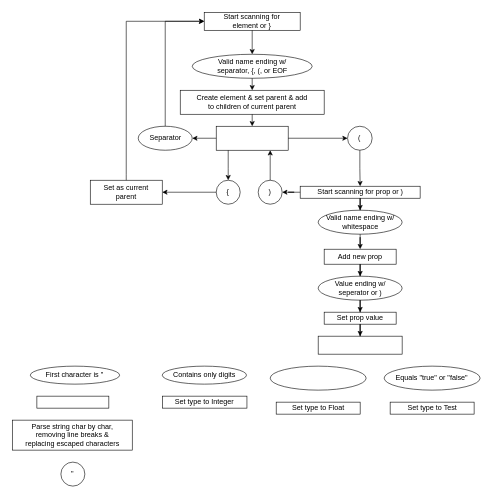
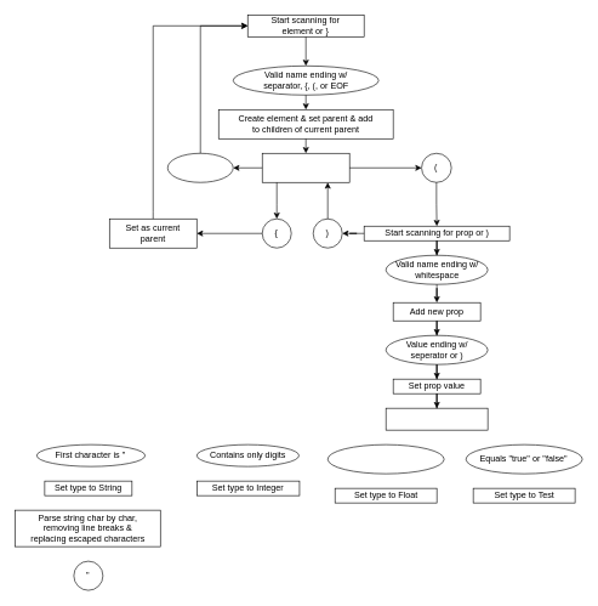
  <mxCell id="0" />
  <mxCell id="1" parent="0" />
  <mxCell id="2" value="" style="group" parent="1" vertex="1" connectable="0"><mxGeometry x="320" y="90" width="200" height="40" as="geometry" /></mxCell>
  <mxCell id="3" value="" style="ellipse;whiteSpace=wrap;html=1;" parent="2" vertex="1"><mxGeometry width="200.0" height="40" as="geometry" /></mxCell>
  <mxCell id="4" value="Valid name ending w/ separator, {, (, or EOF" style="text;html=1;strokeColor=none;fillColor=none;align=center;verticalAlign=middle;whiteSpace=wrap;rounded=0;connectable=0;allowArrows=0;" parent="2" vertex="1"><mxGeometry x="16.667" y="5" width="166.667" height="30" as="geometry" /></mxCell>
  <mxCell id="5" value="" style="group" parent="1" vertex="1" connectable="0"><mxGeometry x="300" y="150" width="240" height="40" as="geometry" /></mxCell>
  <mxCell id="6" value="" style="rounded=0;whiteSpace=wrap;html=1;" parent="5" vertex="1"><mxGeometry width="240" height="40" as="geometry" /></mxCell>
  <mxCell id="7" value="Create element &amp;amp; set parent &amp;amp; add to children of current parent" style="text;html=1;strokeColor=none;fillColor=none;align=center;verticalAlign=middle;whiteSpace=wrap;rounded=0;connectable=0;allowArrows=0;" parent="5" vertex="1"><mxGeometry x="20.0" y="5" width="200.0" height="30" as="geometry" /></mxCell>
  <mxCell id="8" style="edgeStyle=orthogonalEdgeStyle;rounded=0;orthogonalLoop=1;jettySize=auto;html=1;exitX=0.5;exitY=1;exitDx=0;exitDy=0;entryX=0.5;entryY=0;entryDx=0;entryDy=0;" parent="1" source="3" target="6" edge="1"><mxGeometry relative="1" as="geometry" /></mxCell>
  <mxCell id="9" value="" style="group" parent="1" vertex="1" connectable="0"><mxGeometry x="230" y="210" width="90" height="40" as="geometry" /></mxCell>
  <mxCell id="10" value="" style="ellipse;whiteSpace=wrap;html=1;" parent="9" vertex="1"><mxGeometry width="90" height="40" as="geometry" /></mxCell>
- <mxCell id="11" value="Separator" style="text;html=1;strokeColor=none;fillColor=none;align=center;verticalAlign=middle;whiteSpace=wrap;rounded=0;connectable=0;allowArrows=0;" parent="9" vertex="1"><mxGeometry x="7.5" y="5" width="75" height="30" as="geometry" /></mxCell>
  <mxCell id="12" value="" style="group" parent="1" vertex="1" connectable="0"><mxGeometry x="579" y="210" width="41" height="40" as="geometry" /></mxCell>
  <mxCell id="13" value="" style="ellipse;whiteSpace=wrap;html=1;" parent="12" vertex="1"><mxGeometry width="41" height="40" as="geometry" /></mxCell>
  <mxCell id="14" value="(" style="text;html=1;strokeColor=none;fillColor=none;align=center;verticalAlign=middle;whiteSpace=wrap;rounded=0;connectable=0;allowArrows=0;" parent="12" vertex="1"><mxGeometry x="3.417" y="5" width="34.167" height="30" as="geometry" /></mxCell>
  <mxCell id="15" value="" style="group" parent="1" vertex="1" connectable="0"><mxGeometry x="360" y="300" width="40" height="40" as="geometry" /></mxCell>
  <mxCell id="16" value="" style="ellipse;whiteSpace=wrap;html=1;" parent="15" vertex="1"><mxGeometry width="40" height="40" as="geometry" /></mxCell>
  <mxCell id="17" value="{" style="text;html=1;strokeColor=none;fillColor=none;align=center;verticalAlign=middle;whiteSpace=wrap;rounded=0;connectable=0;allowArrows=0;" parent="15" vertex="1"><mxGeometry x="3.333" y="5" width="33.333" height="30" as="geometry" /></mxCell>
  <mxCell id="18" value="" style="group" parent="1" vertex="1" connectable="0"><mxGeometry x="150" y="300" width="120" height="40" as="geometry" /></mxCell>
  <mxCell id="19" value="" style="rounded=0;whiteSpace=wrap;html=1;" parent="18" vertex="1"><mxGeometry width="120" height="40" as="geometry" /></mxCell>
  <mxCell id="20" value="Set as current parent" style="text;html=1;strokeColor=none;fillColor=none;align=center;verticalAlign=middle;whiteSpace=wrap;rounded=0;connectable=0;allowArrows=0;" parent="18" vertex="1"><mxGeometry x="10" y="5" width="100" height="30" as="geometry" /></mxCell>
  <mxCell id="21" value="" style="group" parent="1" vertex="1" connectable="0"><mxGeometry x="340" y="20" width="160" height="30" as="geometry" /></mxCell>
  <mxCell id="22" value="" style="rounded=0;whiteSpace=wrap;html=1;" parent="21" vertex="1"><mxGeometry width="160" height="30" as="geometry" /></mxCell>
  <mxCell id="23" value="Start scanning for element or }" style="text;html=1;strokeColor=none;fillColor=none;align=center;verticalAlign=middle;whiteSpace=wrap;rounded=0;connectable=0;allowArrows=0;" parent="21" vertex="1"><mxGeometry x="13.333" y="3.75" width="133.333" height="22.5" as="geometry" /></mxCell>
  <mxCell id="24" style="edgeStyle=orthogonalEdgeStyle;rounded=0;orthogonalLoop=1;jettySize=auto;html=1;entryX=0.5;entryY=0;entryDx=0;entryDy=0;" parent="1" source="22" target="3" edge="1"><mxGeometry relative="1" as="geometry" /></mxCell>
  <mxCell id="25" style="edgeStyle=orthogonalEdgeStyle;rounded=0;orthogonalLoop=1;jettySize=auto;html=1;entryX=0;entryY=0.5;entryDx=0;entryDy=0;" parent="1" source="10" target="22" edge="1"><mxGeometry relative="1" as="geometry"><Array as="points"><mxPoint x="275" y="35" /></Array></mxGeometry></mxCell>
  <mxCell id="26" style="edgeStyle=orthogonalEdgeStyle;rounded=0;orthogonalLoop=1;jettySize=auto;html=1;entryX=1;entryY=0.5;entryDx=0;entryDy=0;" parent="1" source="16" target="19" edge="1"><mxGeometry relative="1" as="geometry" /></mxCell>
  <mxCell id="27" style="edgeStyle=orthogonalEdgeStyle;rounded=0;orthogonalLoop=1;jettySize=auto;html=1;entryX=0;entryY=0.5;entryDx=0;entryDy=0;" parent="1" source="19" target="22" edge="1"><mxGeometry relative="1" as="geometry"><Array as="points"><mxPoint x="210" y="290" /><mxPoint x="210" y="35" /></Array></mxGeometry></mxCell>
  <mxCell id="28" value="" style="group" parent="1" vertex="1" connectable="0"><mxGeometry x="530" y="350" width="140" height="40" as="geometry" /></mxCell>
  <mxCell id="29" value="" style="ellipse;whiteSpace=wrap;html=1;" parent="28" vertex="1"><mxGeometry width="140" height="40" as="geometry" /></mxCell>
  <mxCell id="30" value="Valid name ending w/ whitespace" style="text;html=1;strokeColor=none;fillColor=none;align=center;verticalAlign=middle;whiteSpace=wrap;rounded=0;connectable=0;allowArrows=0;" parent="28" vertex="1"><mxGeometry x="11.667" y="5" width="116.667" height="30" as="geometry" /></mxCell>
  <mxCell id="31" value="" style="group" parent="1" vertex="1" connectable="0"><mxGeometry x="540" y="415" width="120" height="25" as="geometry" /></mxCell>
  <mxCell id="32" value="" style="rounded=0;whiteSpace=wrap;html=1;" parent="31" vertex="1"><mxGeometry width="120" height="25" as="geometry" /></mxCell>
  <mxCell id="33" value="Add new prop" style="text;html=1;strokeColor=none;fillColor=none;align=center;verticalAlign=middle;whiteSpace=wrap;rounded=0;connectable=0;allowArrows=0;" parent="31" vertex="1"><mxGeometry x="10" y="3.125" width="100" height="18.75" as="geometry" /></mxCell>
  <mxCell id="34" value="" style="edgeStyle=orthogonalEdgeStyle;rounded=0;orthogonalLoop=1;jettySize=auto;html=1;" parent="1" source="29" target="32" edge="1"><mxGeometry relative="1" as="geometry" /></mxCell>
  <mxCell id="35" value="" style="group" parent="1" vertex="1" connectable="0"><mxGeometry x="530" y="460" width="140" height="40" as="geometry" /></mxCell>
  <mxCell id="36" value="" style="ellipse;whiteSpace=wrap;html=1;" parent="35" vertex="1"><mxGeometry width="140" height="40" as="geometry" /></mxCell>
  <mxCell id="37" value="Value ending w/ seperator or )" style="text;html=1;strokeColor=none;fillColor=none;align=center;verticalAlign=middle;whiteSpace=wrap;rounded=0;connectable=0;allowArrows=0;" parent="35" vertex="1"><mxGeometry x="11.667" y="5" width="116.667" height="30" as="geometry" /></mxCell>
  <mxCell id="38" value="" style="edgeStyle=orthogonalEdgeStyle;rounded=0;orthogonalLoop=1;jettySize=auto;html=1;" parent="1" source="32" target="36" edge="1"><mxGeometry relative="1" as="geometry" /></mxCell>
  <mxCell id="39" value="" style="group" parent="1" vertex="1" connectable="0"><mxGeometry x="540" y="520" width="120" height="20" as="geometry" /></mxCell>
  <mxCell id="40" value="" style="rounded=0;whiteSpace=wrap;html=1;" parent="39" vertex="1"><mxGeometry width="120" height="20" as="geometry" /></mxCell>
  <mxCell id="41" value="Set prop value" style="text;html=1;strokeColor=none;fillColor=none;align=center;verticalAlign=middle;whiteSpace=wrap;rounded=0;connectable=0;allowArrows=0;" parent="39" vertex="1"><mxGeometry x="10" y="2.5" width="100" height="15" as="geometry" /></mxCell>
  <mxCell id="42" value="" style="edgeStyle=orthogonalEdgeStyle;rounded=0;orthogonalLoop=1;jettySize=auto;html=1;" parent="1" source="36" target="40" edge="1"><mxGeometry relative="1" as="geometry" /></mxCell>
  <mxCell id="43" value="" style="group" parent="1" vertex="1" connectable="0"><mxGeometry x="50" y="610" width="149" height="30" as="geometry" /></mxCell>
  <mxCell id="44" value="" style="ellipse;whiteSpace=wrap;html=1;" parent="43" vertex="1"><mxGeometry width="149" height="30" as="geometry" /></mxCell>
  <mxCell id="45" value="First character is &quot;" style="text;html=1;strokeColor=none;fillColor=none;align=center;verticalAlign=middle;whiteSpace=wrap;rounded=0;connectable=0;allowArrows=0;" parent="43" vertex="1"><mxGeometry x="12.417" y="3.75" width="124.167" height="22.5" as="geometry" /></mxCell>
  <mxCell id="46" value="" style="group" parent="1" vertex="1" connectable="0"><mxGeometry x="61" y="660" width="120" height="20" as="geometry" /></mxCell>
  <mxCell id="47" value="" style="rounded=0;whiteSpace=wrap;html=1;" parent="46" vertex="1"><mxGeometry width="120" height="20" as="geometry" /></mxCell>
+ <mxCell id="48" value="Set type to String" style="text;html=1;strokeColor=none;fillColor=none;align=center;verticalAlign=middle;whiteSpace=wrap;rounded=0;connectable=0;allowArrows=0;" parent="46" vertex="1"><mxGeometry x="10" y="2.5" width="100" height="15" as="geometry" /></mxCell>
  <mxCell id="49" value="" style="group" parent="1" vertex="1" connectable="0"><mxGeometry y="700" width="200" height="50" as="geometry" x="20" /></mxCell>
  <mxCell id="50" value="" style="rounded=0;whiteSpace=wrap;html=1;" parent="49" vertex="1"><mxGeometry width="200" height="50" as="geometry" /></mxCell>
  <mxCell id="51" value="Parse string char by char, removing line breaks &amp;amp; replacing escaped characters" style="text;html=1;strokeColor=none;fillColor=none;align=center;verticalAlign=middle;whiteSpace=wrap;rounded=0;connectable=0;allowArrows=0;" parent="49" vertex="1"><mxGeometry x="16.667" y="6.25" width="166.667" height="37.5" as="geometry" /></mxCell>
  <mxCell id="52" value="" style="group" parent="1" vertex="1" connectable="0"><mxGeometry x="101" y="770" width="40" height="40" as="geometry" /></mxCell>
  <mxCell id="53" value="" style="ellipse;whiteSpace=wrap;html=1;" parent="52" vertex="1"><mxGeometry width="40" height="40" as="geometry" /></mxCell>
  <mxCell id="54" value="&quot;" style="text;html=1;strokeColor=none;fillColor=none;align=center;verticalAlign=middle;whiteSpace=wrap;rounded=0;connectable=0;allowArrows=0;" parent="52" vertex="1"><mxGeometry x="3.333" y="5" width="33.333" height="30" as="geometry" /></mxCell>
  <mxCell id="55" value="" style="group" parent="1" vertex="1" connectable="0"><mxGeometry x="500" y="310" width="200" height="20" as="geometry" /></mxCell>
  <mxCell id="56" value="" style="rounded=0;whiteSpace=wrap;html=1;" parent="55" vertex="1"><mxGeometry width="200.0" height="20" as="geometry" /></mxCell>
  <mxCell id="57" value="Start scanning for prop or ) " style="text;html=1;strokeColor=none;fillColor=none;align=center;verticalAlign=middle;whiteSpace=wrap;rounded=0;connectable=0;allowArrows=0;" parent="55" vertex="1"><mxGeometry x="16.667" y="2.5" width="166.667" height="15" as="geometry" /></mxCell>
  <mxCell id="58" value="" style="group" parent="1" vertex="1" connectable="0"><mxGeometry x="430" y="300" width="40" height="40" as="geometry" /></mxCell>
  <mxCell id="59" value="" style="ellipse;whiteSpace=wrap;html=1;" parent="58" vertex="1"><mxGeometry width="40" height="40" as="geometry" /></mxCell>
  <mxCell id="60" value=")" style="text;html=1;strokeColor=none;fillColor=none;align=center;verticalAlign=middle;whiteSpace=wrap;rounded=0;connectable=0;allowArrows=0;" parent="58" vertex="1"><mxGeometry x="3.333" y="5" width="33.333" height="30" as="geometry" /></mxCell>
  <mxCell id="61" value="" style="group" parent="1" vertex="1" connectable="0"><mxGeometry x="360" y="210" width="120" height="40" as="geometry" /></mxCell>
  <mxCell id="62" value="" style="rounded=0;whiteSpace=wrap;html=1;" parent="61" vertex="1"><mxGeometry width="120" height="40" as="geometry" /></mxCell>
  <mxCell id="63" style="edgeStyle=orthogonalEdgeStyle;rounded=0;orthogonalLoop=1;jettySize=auto;html=1;entryX=0;entryY=0.5;entryDx=0;entryDy=0;" parent="1" source="62" target="13" edge="1"><mxGeometry relative="1" as="geometry" /></mxCell>
  <mxCell id="64" style="edgeStyle=orthogonalEdgeStyle;rounded=0;orthogonalLoop=1;jettySize=auto;html=1;entryX=1;entryY=0.5;entryDx=0;entryDy=0;" parent="1" source="62" target="10" edge="1"><mxGeometry relative="1" as="geometry" /></mxCell>
  <mxCell id="65" style="edgeStyle=orthogonalEdgeStyle;rounded=0;orthogonalLoop=1;jettySize=auto;html=1;entryX=0.5;entryY=0;entryDx=0;entryDy=0;" parent="1" source="62" target="16" edge="1"><mxGeometry relative="1" as="geometry"><Array as="points"><mxPoint x="380" y="280" /><mxPoint x="380" y="280" /></Array></mxGeometry></mxCell>
  <mxCell id="66" style="edgeStyle=orthogonalEdgeStyle;rounded=0;orthogonalLoop=1;jettySize=auto;html=1;exitX=0.5;exitY=1;exitDx=0;exitDy=0;entryX=0.5;entryY=0;entryDx=0;entryDy=0;" parent="1" source="6" target="62" edge="1"><mxGeometry relative="1" as="geometry" /></mxCell>
  <mxCell id="67" style="edgeStyle=orthogonalEdgeStyle;rounded=0;orthogonalLoop=1;jettySize=auto;html=1;exitX=0.5;exitY=1;exitDx=0;exitDy=0;entryX=0.5;entryY=0;entryDx=0;entryDy=0;" parent="1" source="13" target="56" edge="1"><mxGeometry relative="1" as="geometry" /></mxCell>
  <mxCell id="68" style="edgeStyle=orthogonalEdgeStyle;rounded=0;orthogonalLoop=1;jettySize=auto;html=1;entryX=1;entryY=0.5;entryDx=0;entryDy=0;" parent="1" source="56" target="59" edge="1"><mxGeometry relative="1" as="geometry" /></mxCell>
  <mxCell id="69" style="edgeStyle=orthogonalEdgeStyle;rounded=0;orthogonalLoop=1;jettySize=auto;html=1;entryX=0.75;entryY=1;entryDx=0;entryDy=0;" parent="1" source="59" target="62" edge="1"><mxGeometry relative="1" as="geometry" /></mxCell>
  <mxCell id="70" style="edgeStyle=orthogonalEdgeStyle;rounded=0;orthogonalLoop=1;jettySize=auto;html=1;entryX=0.5;entryY=0;entryDx=0;entryDy=0;" parent="1" source="56" target="29" edge="1"><mxGeometry relative="1" as="geometry" /></mxCell>
  <mxCell id="71" value="" style="group" parent="1" vertex="1" connectable="0"><mxGeometry x="530" y="560" width="140" height="30" as="geometry" /></mxCell>
  <mxCell id="72" value="" style="rounded=0;whiteSpace=wrap;html=1;" parent="71" vertex="1"><mxGeometry width="140" height="30" as="geometry" /></mxCell>
  <mxCell id="73" value="" style="group" parent="1" vertex="1" connectable="0"><mxGeometry x="270" y="610" width="140.5" height="30" as="geometry" /></mxCell>
  <mxCell id="74" value="" style="ellipse;whiteSpace=wrap;html=1;" parent="73" vertex="1"><mxGeometry width="140.5" height="30" as="geometry" /></mxCell>
  <mxCell id="75" value="Contains only digits" style="text;html=1;strokeColor=none;fillColor=none;align=center;verticalAlign=middle;whiteSpace=wrap;rounded=0;connectable=0;allowArrows=0;" parent="73" vertex="1"><mxGeometry x="11.708" y="3.75" width="117.083" height="22.5" as="geometry" /></mxCell>
  <mxCell id="76" value="cc" style="group" parent="1" vertex="1" connectable="0"><mxGeometry x="270.75" y="660" width="140.5" height="20" as="geometry" /></mxCell>
  <mxCell id="77" value="" style="rounded=0;whiteSpace=wrap;html=1;" parent="76" vertex="1"><mxGeometry width="140.5" height="20" as="geometry" /></mxCell>
  <mxCell id="78" value="Set type to Integer" style="text;html=1;strokeColor=none;fillColor=none;align=center;verticalAlign=middle;whiteSpace=wrap;rounded=0;connectable=0;allowArrows=0;" parent="76" vertex="1"><mxGeometry x="11.708" y="2.5" width="117.083" height="15" as="geometry" /></mxCell>
  <mxCell id="79" style="edgeStyle=orthogonalEdgeStyle;rounded=0;orthogonalLoop=1;jettySize=auto;html=1;entryX=0.5;entryY=0;entryDx=0;entryDy=0;" parent="1" source="40" target="72" edge="1"><mxGeometry relative="1" as="geometry" /></mxCell>
  <mxCell id="80" value="" style="group" vertex="1" connectable="0" parent="1"><mxGeometry x="450" y="610" width="160" height="40" as="geometry" /></mxCell>
  <mxCell id="81" value="" style="ellipse;whiteSpace=wrap;html=1;" vertex="1" parent="80"><mxGeometry width="160" height="40" as="geometry" /></mxCell>
  <mxCell id="82" value="cc" style="group" vertex="1" connectable="0" parent="1"><mxGeometry x="460" y="670" width="140" height="20" as="geometry" /></mxCell>
  <mxCell id="83" value="" style="rounded=0;whiteSpace=wrap;html=1;" vertex="1" parent="82"><mxGeometry width="140" height="20" as="geometry" /></mxCell>
  <mxCell id="84" value="Set type to Float" style="text;html=1;strokeColor=none;fillColor=none;align=center;verticalAlign=middle;whiteSpace=wrap;rounded=0;connectable=0;allowArrows=0;" vertex="1" parent="82"><mxGeometry x="11.667" y="2.5" width="116.667" height="15" as="geometry" /></mxCell>
  <mxCell id="85" value="" style="group" vertex="1" connectable="0" parent="1"><mxGeometry x="640" y="610" width="160" height="40" as="geometry" /></mxCell>
  <mxCell id="86" value="" style="ellipse;whiteSpace=wrap;html=1;" vertex="1" parent="85"><mxGeometry width="160" height="40" as="geometry" /></mxCell>
  <mxCell id="87" value="Equals &quot;true&quot; or &quot;false&quot;" style="text;html=1;strokeColor=none;fillColor=none;align=center;verticalAlign=middle;whiteSpace=wrap;rounded=0;connectable=0;allowArrows=0;" vertex="1" parent="85"><mxGeometry x="13.333" y="5" width="133.333" height="30" as="geometry" /></mxCell>
  <mxCell id="88" value="cc" style="group" vertex="1" connectable="0" parent="1"><mxGeometry x="650" y="670" width="140" height="20" as="geometry" /></mxCell>
  <mxCell id="89" value="" style="rounded=0;whiteSpace=wrap;html=1;" vertex="1" parent="88"><mxGeometry width="140" height="20" as="geometry" /></mxCell>
  <mxCell id="90" value="Set type to Test" style="text;html=1;strokeColor=none;fillColor=none;align=center;verticalAlign=middle;whiteSpace=wrap;rounded=0;connectable=0;allowArrows=0;" vertex="1" parent="88"><mxGeometry x="11.667" y="2.5" width="116.667" height="15" as="geometry" /></mxCell>
